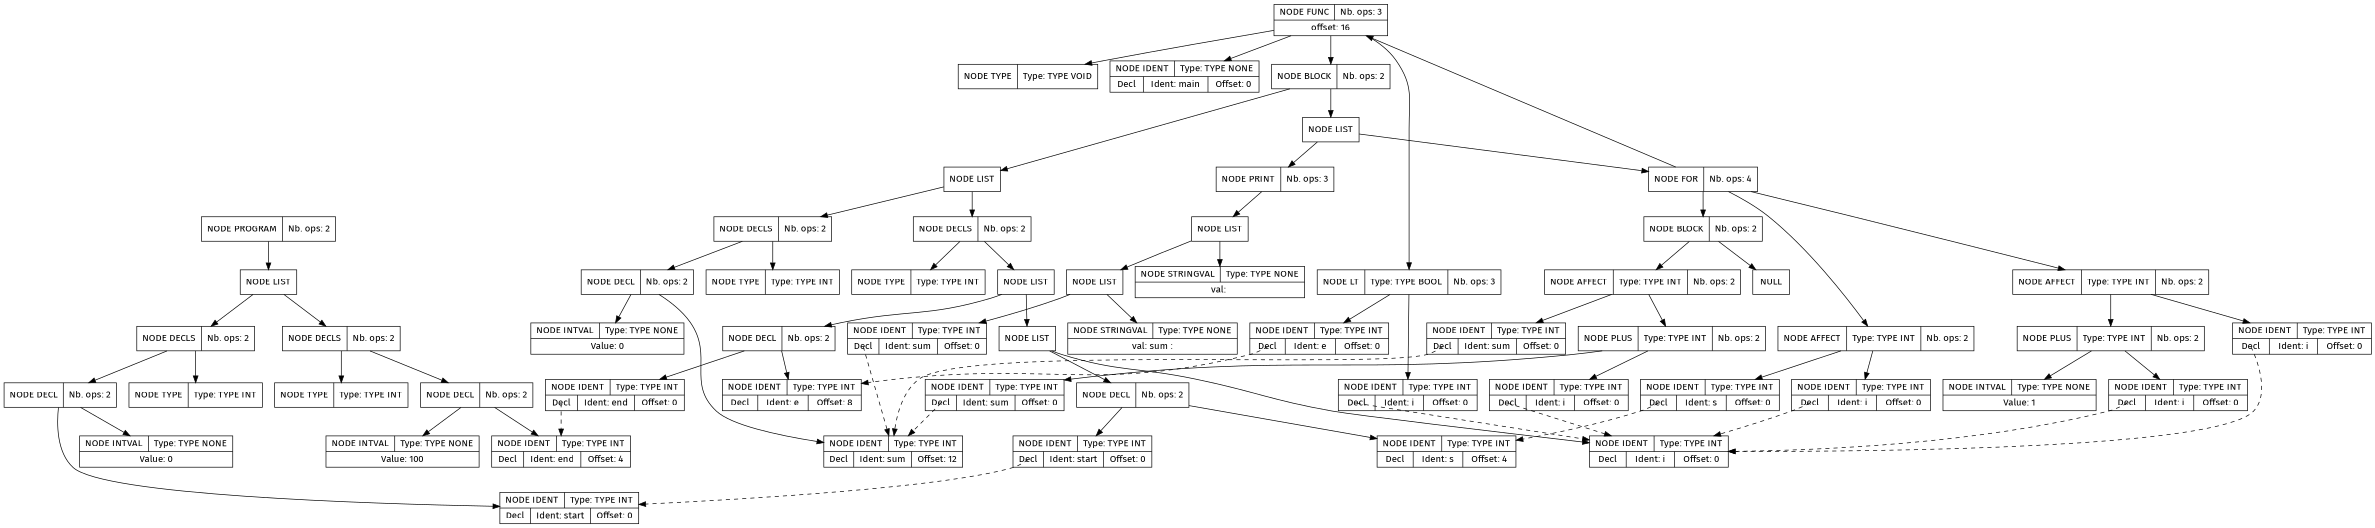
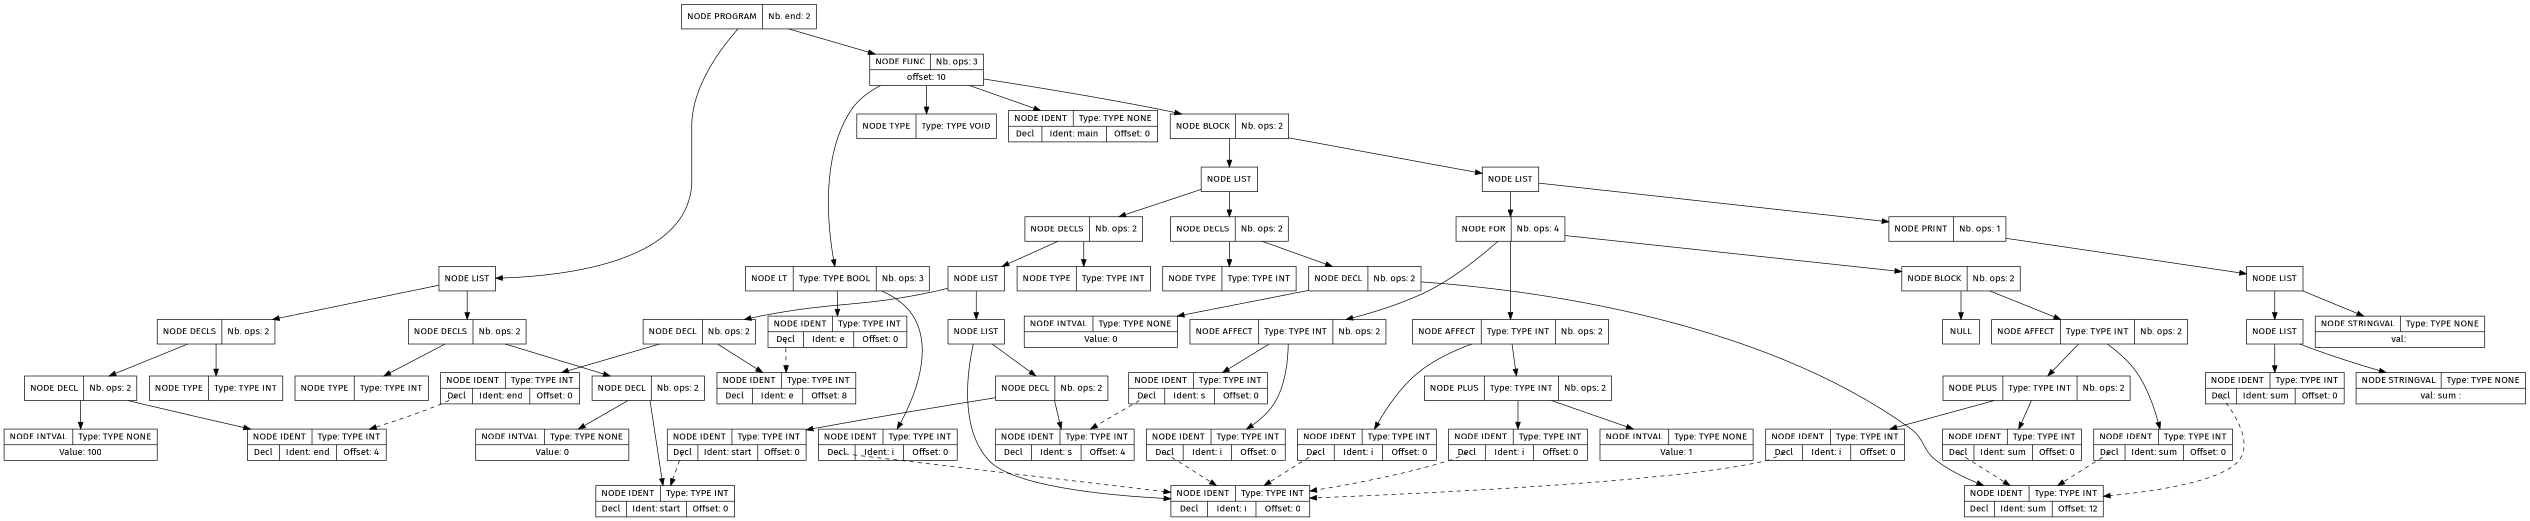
  digraph {
    fontname="Fira Sans"
    node [fontname="Fira Sans" shape=record]
    edge [fontname="Fira Sans" tailclip=true]
-   n1 [label="{{NODE PROGRAM|Nb. ops: 2}}"]
+   n1 [label="{{NODE PROGRAM|Nb. end: 2}}"]
    n2 [label="{{NODE LIST}}"]
-   n3 [label="{{NODE FUNC|Nb. ops: 3}|{offset: 16}}"]
+   n3 [label="{{NODE FUNC|Nb. ops: 3}|{offset: 10}}"]
    n4 [label="{{NODE DECLS|Nb. ops: 2}}"]
    n5 [label="{{NODE DECLS|Nb. ops: 2}}"]
    n6 [label="{{NODE TYPE|Type: TYPE VOID}}"]
    n7 [label="{{NODE IDENT|Type: TYPE NONE}|{<decl>Decl      |Ident: main|Offset: 0}}"]
    n8 [label="{{NODE BLOCK|Nb. ops: 2}}"]
    n9 [label="{{NODE LT|Type: TYPE BOOL|Nb. ops: 3}}"]
    n10 [label="{{NODE TYPE|Type: TYPE INT}}"]
    n11 [label="{{NODE DECL|Nb. ops: 2}}"]
    n12 [label="{{NODE TYPE|Type: TYPE INT}}"]
    n13 [label="{{NODE DECL|Nb. ops: 2}}"]
    n14 [label="{{NODE IDENT|Type: TYPE INT}|{<decl>Decl      |Ident: start|Offset: 0}}"]
    n15 [label="{{NODE INTVAL|Type: TYPE NONE}|{Value: 0}}"]
    n16 [label="{{NODE IDENT|Type: TYPE INT}|{<decl>Decl      |Ident: end|Offset: 4}}"]
    n17 [label="{{NODE INTVAL|Type: TYPE NONE}|{Value: 100}}"]
    n18 [label="{{NODE LIST}}"]
    n19 [label="{{NODE LIST}}"]
    n20 [label="{{NODE DECLS|Nb. ops: 2}}"]
    n21 [label="{{NODE DECLS|Nb. ops: 2}}"]
    n22 [label="{{NODE FOR|Nb. ops: 4}}"]
-   n23 [label="{{NODE PRINT|Nb. ops: 3}}"]
+   n23 [label="{{NODE PRINT|Nb. ops: 1}}"]
    n24 [label="{{NODE TYPE|Type: TYPE INT}}"]
    n25 [label="{{NODE LIST}}"]
    n26 [label="{{NODE TYPE|Type: TYPE INT}}"]
    n27 [label="{{NODE DECL|Nb. ops: 2}}"]
    n28 [label="{{NODE LIST}}"]
    n29 [label="{{NODE DECL|Nb. ops: 2}}"]
    n30 [label="{{NODE IDENT|Type: TYPE INT}|{<decl>Decl      |Ident: i|Offset: 0}}"]
    n31 [label="{{NODE DECL|Nb. ops: 2}}"]
    n32 [label="{{NODE IDENT|Type: TYPE INT}|{<decl>Decl      |Ident: e|Offset: 8}}"]
    n33 [label="{{NODE IDENT|Type: TYPE INT}|{<decl>Decl      |Ident: end|Offset: 0}}"]
    n34 [label="{{NODE IDENT|Type: TYPE INT}|{<decl>Decl      |Ident: s|Offset: 4}}"]
    n35 [label="{{NODE IDENT|Type: TYPE INT}|{<decl>Decl      |Ident: start|Offset: 0}}"]
    n36 [label="{{NODE IDENT|Type: TYPE INT}|{<decl>Decl      |Ident: sum|Offset: 12}}"]
    n37 [label="{{NODE INTVAL|Type: TYPE NONE}|{Value: 0}}"]
    n38 [label="{{NODE AFFECT|Type: TYPE INT|Nb. ops: 2}}"]
    n39 [label="{{NODE AFFECT|Type: TYPE INT|Nb. ops: 2}}"]
    n40 [label="{{NODE BLOCK|Nb. ops: 2}}"]
    n41 [label="{{NODE LIST}}"]
    n42 [label="{{NODE IDENT|Type: TYPE INT}|{<decl>Decl      |Ident: i|Offset: 0}}"]
    n43 [label="{{NODE IDENT|Type: TYPE INT}|{<decl>Decl      |Ident: s|Offset: 0}}"]
    n44 [label="{{NODE IDENT|Type: TYPE INT}|{<decl>Decl      |Ident: i|Offset: 0}}"]
    n45 [label="{{NODE IDENT|Type: TYPE INT}|{<decl>Decl      |Ident: e|Offset: 0}}"]
    n46 [label="{{NODE IDENT|Type: TYPE INT}|{<decl>Decl      |Ident: i|Offset: 0}}"]
    n47 [label="{{NODE PLUS|Type: TYPE INT|Nb. ops: 2}}"]
    n48 [label="{{NULL}}"]
    n49 [label="{{NODE AFFECT|Type: TYPE INT|Nb. ops: 2}}"]
    n50 [label="{{NODE IDENT|Type: TYPE INT}|{<decl>Decl      |Ident: i|Offset: 0}}"]
    n51 [label="{{NODE INTVAL|Type: TYPE NONE}|{Value: 1}}"]
    n52 [label="{{NODE IDENT|Type: TYPE INT}|{<decl>Decl      |Ident: sum|Offset: 0}}"]
    n53 [label="{{NODE PLUS|Type: TYPE INT|Nb. ops: 2}}"]
    n54 [label="{{NODE IDENT|Type: TYPE INT}|{<decl>Decl      |Ident: sum|Offset: 0}}"]
    n55 [label="{{NODE IDENT|Type: TYPE INT}|{<decl>Decl      |Ident: i|Offset: 0}}"]
    n56 [label="{{NODE LIST}}"]
    n57 [label="{{NODE STRINGVAL|Type: TYPE NONE}|{val: \n}}"]
    n58 [label="{{NODE STRINGVAL|Type: TYPE NONE}|{val:  sum : }}"]
    n59 [label="{{NODE IDENT|Type: TYPE INT}|{<decl>Decl      |Ident: sum|Offset: 0}}"]
    n1 -> n2
-   n22 -> n3
+   n1 -> n3
    n2 -> n4
    n2 -> n5
    n3 -> n6
    n3 -> n7
    n3 -> n8
    n3 -> n9
    n4 -> n10
    n4 -> n11
    n5 -> n12
    n5 -> n13
    n8 -> n18
    n8 -> n19
    n9 -> n44
    n9 -> n45
    n11 -> n14
    n11 -> n15
    n13 -> n16
    n13 -> n17
    n18 -> n20
    n18 -> n21
    n19 -> n22
    n19 -> n23
    n20 -> n24
    n20 -> n25
    n21 -> n26
    n21 -> n27
    n22 -> n38
    n22 -> n39
    n22 -> n40
    n23 -> n41
    n25 -> n28
    n25 -> n29
    n27 -> n36
    n27 -> n37
    n28 -> n30
    n28 -> n31
    n29 -> n32
    n29 -> n33
    n31 -> n34
    n31 -> n35
    n33 -> n16 [style=dashed tailclip=false tailport="decl:c"]
    n35 -> n14 [style=dashed tailclip=false tailport="decl:c"]
    n38 -> n42
    n38 -> n43
    n39 -> n46
    n39 -> n47
    n40 -> n48
    n40 -> n49
    n41 -> n56
    n41 -> n57
    n42 -> n30 [style=dashed tailclip=false tailport="decl:c"]
    n43 -> n34 [style=dashed tailclip=false tailport="decl:c"]
    n44 -> n30 [style=dashed tailclip=false tailport="decl:c"]
    n45 -> n32 [style=dashed tailclip=false tailport="decl:c"]
    n46 -> n30 [style=dashed tailclip=false tailport="decl:c"]
    n47 -> n50
    n47 -> n51
    n49 -> n52
    n49 -> n53
    n50 -> n30 [style=dashed tailclip=false tailport="decl:c"]
    n52 -> n36 [style=dashed tailclip=false tailport="decl:c"]
    n53 -> n54
    n53 -> n55
    n54 -> n36 [style=dashed tailclip=false tailport="decl:c"]
    n55 -> n30 [style=dashed tailclip=false tailport="decl:c"]
    n56 -> n58
    n56 -> n59
    n59 -> n36 [style=dashed tailclip=false tailport="decl:c"]
  }
